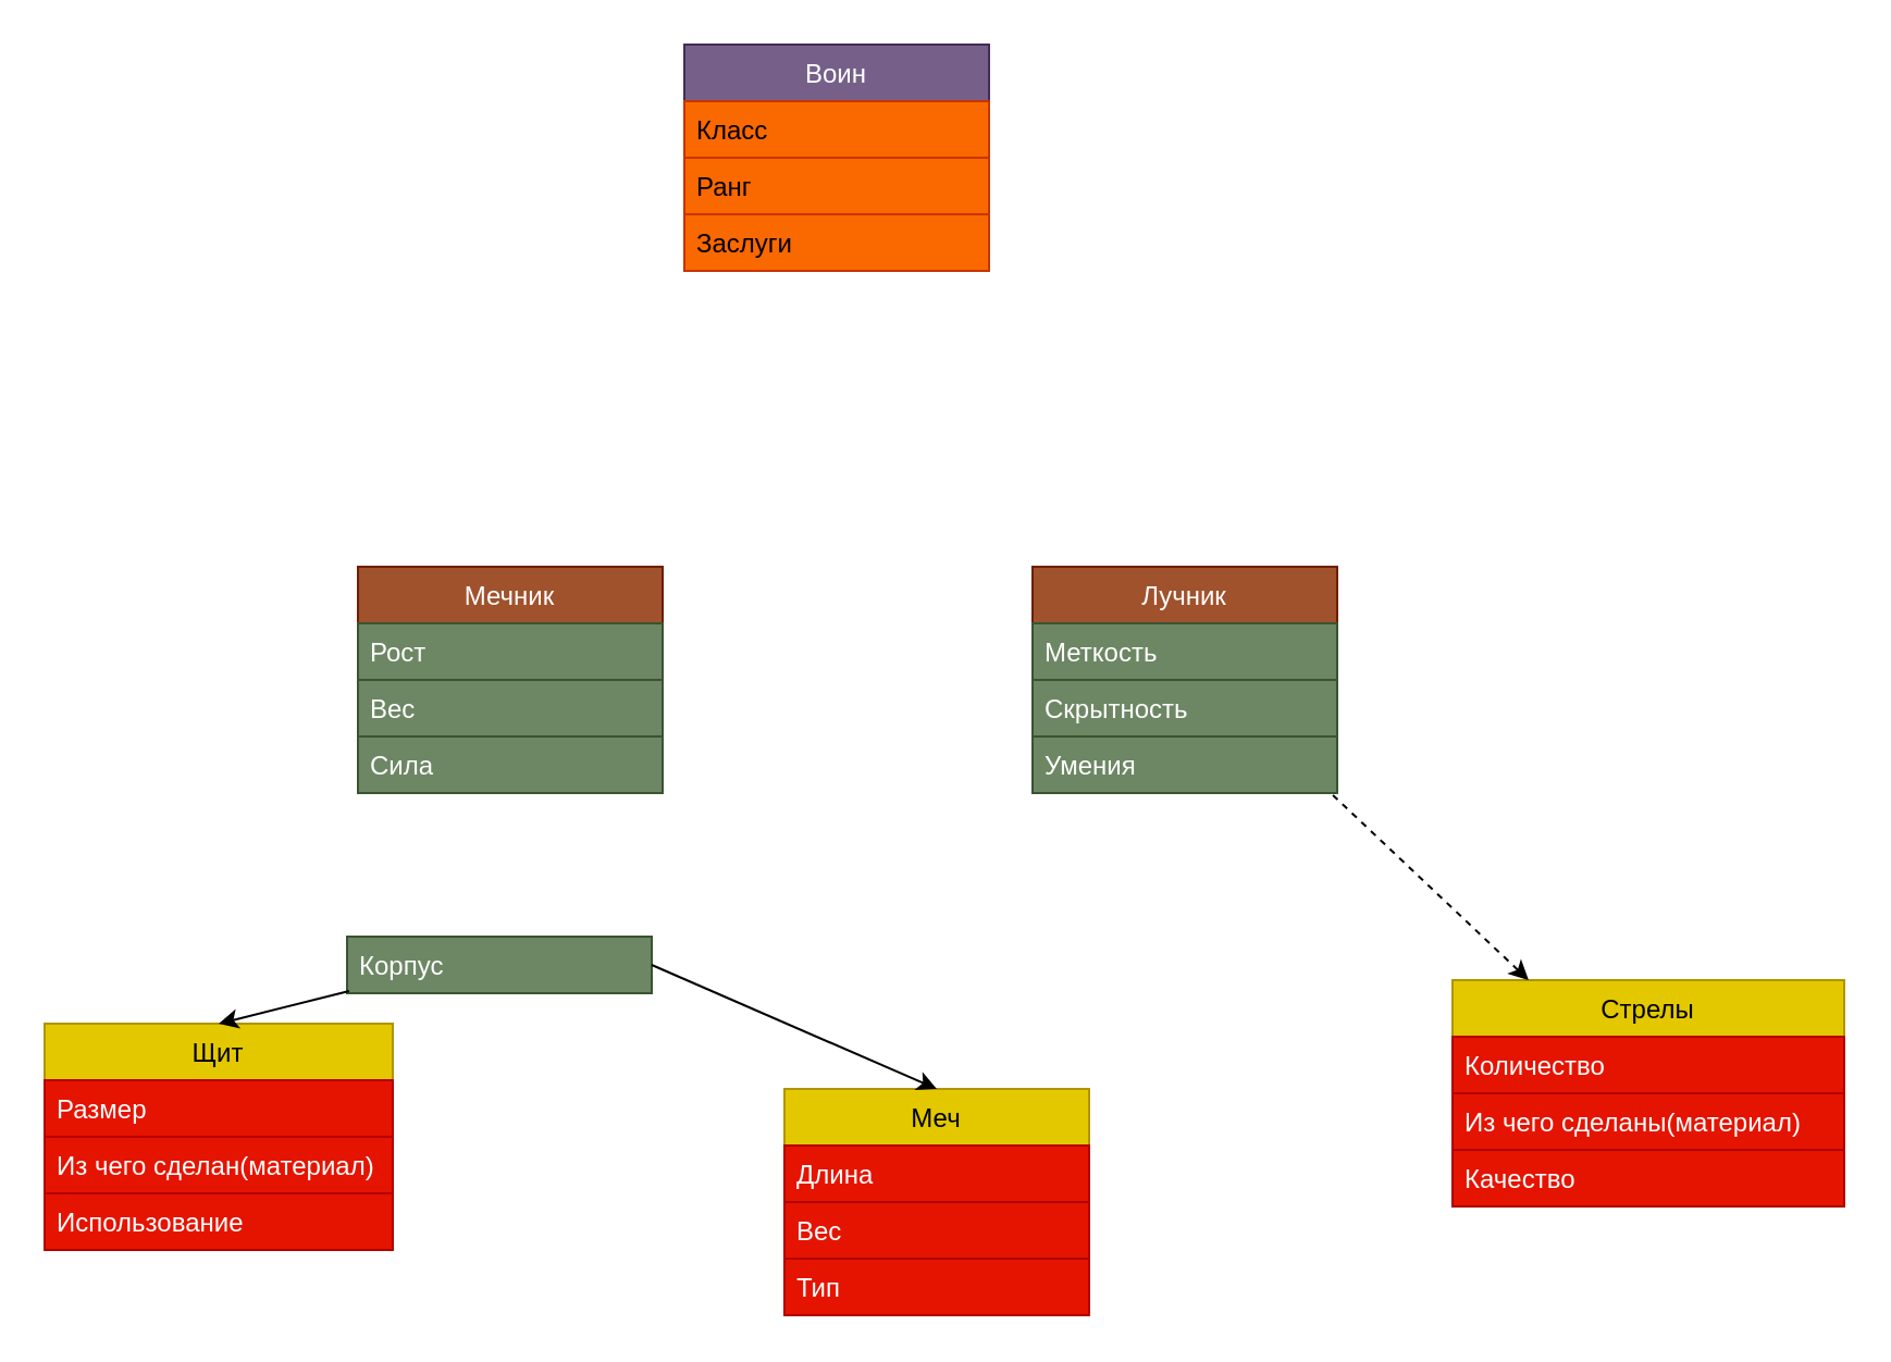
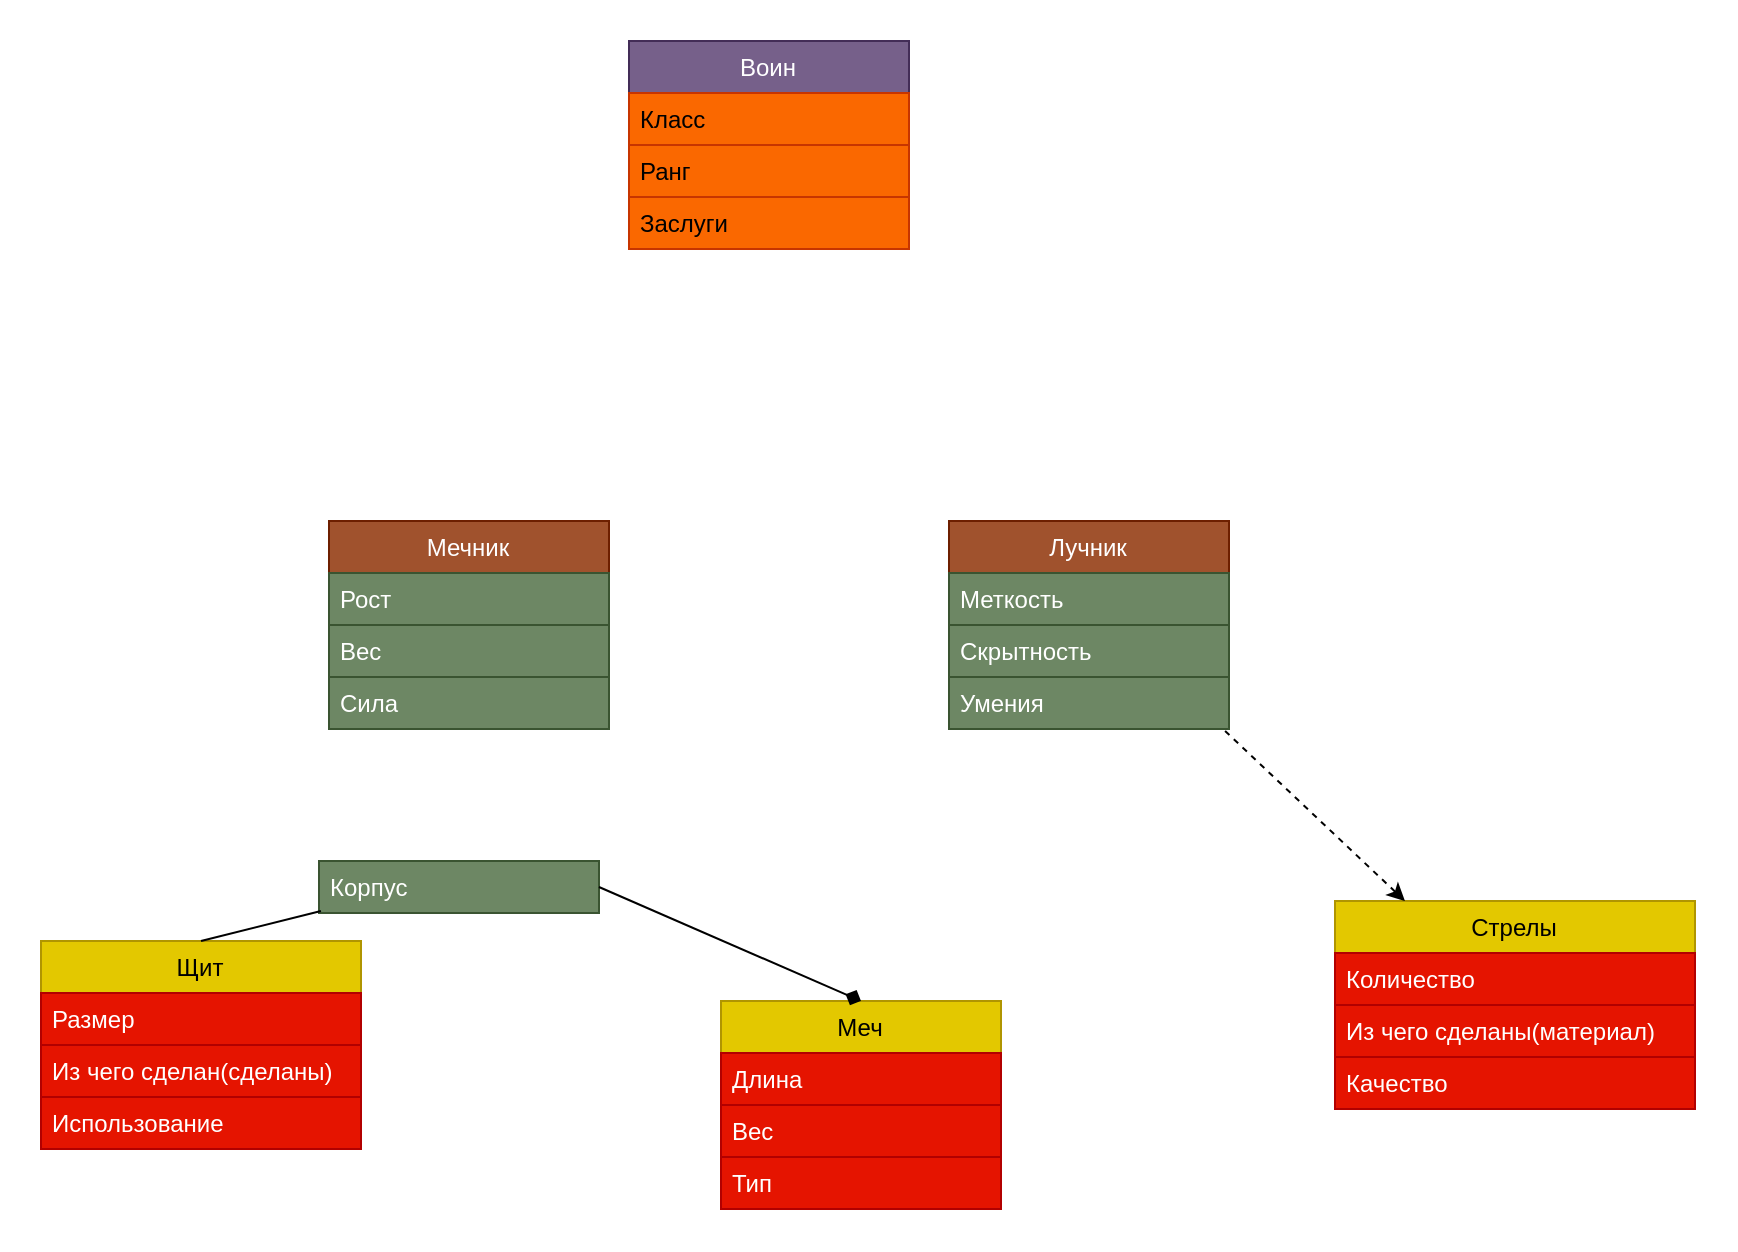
  <mxCell id="0" />
  <mxCell id="1" parent="0" />
  <mxCell id="2" value="Щит" style="swimlane;fontStyle=0;childLayout=stackLayout;horizontal=1;startSize=26;horizontalStack=0;resizeParent=1;resizeParentMax=0;resizeLast=0;collapsible=1;marginBottom=0;fillColor=#e3c800;strokeColor=#B09500;fontColor=#000000;" vertex="1" parent="1"><mxGeometry y="470" width="160" height="104" as="geometry" x="20" /></mxCell>
  <mxCell id="3" value="Размер" style="text;strokeColor=#B20000;fillColor=#e51400;align=left;verticalAlign=top;spacingLeft=4;spacingRight=4;overflow=hidden;rotatable=0;points=[[0,0.5],[1,0.5]];portConstraint=eastwest;fontColor=#ffffff;" vertex="1" parent="2"><mxGeometry y="26" width="160" height="26" as="geometry" /></mxCell>
- <mxCell id="4" value="Из чего сделан(материал)" style="text;strokeColor=#B20000;fillColor=#e51400;align=left;verticalAlign=top;spacingLeft=4;spacingRight=4;overflow=hidden;rotatable=0;points=[[0,0.5],[1,0.5]];portConstraint=eastwest;fontColor=#ffffff;" vertex="1" parent="2"><mxGeometry y="52" width="160" height="26" as="geometry" /></mxCell>
+ <mxCell id="4" value="Из чего сделан(сделаны)" style="text;strokeColor=#B20000;fillColor=#e51400;align=left;verticalAlign=top;spacingLeft=4;spacingRight=4;overflow=hidden;rotatable=0;points=[[0,0.5],[1,0.5]];portConstraint=eastwest;fontColor=#ffffff;" vertex="1" parent="2"><mxGeometry y="52" width="160" height="26" as="geometry" /></mxCell>
  <mxCell id="5" value="Использование" style="text;strokeColor=#B20000;fillColor=#e51400;align=left;verticalAlign=top;spacingLeft=4;spacingRight=4;overflow=hidden;rotatable=0;points=[[0,0.5],[1,0.5]];portConstraint=eastwest;fontColor=#ffffff;" vertex="1" parent="2"><mxGeometry y="78" width="160" height="26" as="geometry" /></mxCell>
  <mxCell id="6" value="Мечник" style="swimlane;fontStyle=0;childLayout=stackLayout;horizontal=1;startSize=26;horizontalStack=0;resizeParent=1;resizeParentMax=0;resizeLast=0;collapsible=1;marginBottom=0;fillColor=#a0522d;strokeColor=#6D1F00;fontColor=#ffffff;" vertex="1" parent="1"><mxGeometry x="164" y="260" width="140" height="104" as="geometry" /></mxCell>
  <mxCell id="7" value="Рост" style="text;strokeColor=#3A5431;fillColor=#6d8764;align=left;verticalAlign=top;spacingLeft=4;spacingRight=4;overflow=hidden;rotatable=0;points=[[0,0.5],[1,0.5]];portConstraint=eastwest;fontColor=#ffffff;" vertex="1" parent="6"><mxGeometry y="26" width="140" height="26" as="geometry" /></mxCell>
  <mxCell id="8" value="Вес" style="text;strokeColor=#3A5431;fillColor=#6d8764;align=left;verticalAlign=top;spacingLeft=4;spacingRight=4;overflow=hidden;rotatable=0;points=[[0,0.5],[1,0.5]];portConstraint=eastwest;fontColor=#ffffff;" vertex="1" parent="6"><mxGeometry y="52" width="140" height="26" as="geometry" /></mxCell>
  <mxCell id="9" value="Сила" style="text;strokeColor=#3A5431;fillColor=#6d8764;align=left;verticalAlign=top;spacingLeft=4;spacingRight=4;overflow=hidden;rotatable=0;points=[[0,0.5],[1,0.5]];portConstraint=eastwest;fontColor=#ffffff;" vertex="1" parent="6"><mxGeometry y="78" width="140" height="26" as="geometry" /></mxCell>
  <mxCell id="10" value="Корпус" style="text;strokeColor=#3A5431;fillColor=#6d8764;align=left;verticalAlign=top;spacingLeft=4;spacingRight=4;overflow=hidden;rotatable=0;points=[[0,0.5],[1,0.5]];portConstraint=eastwest;fontColor=#ffffff;" vertex="1" parent="1"><mxGeometry x="159" y="430" width="140" height="26" as="geometry" /></mxCell>
  <mxCell id="11" value="Лучник" style="swimlane;fontStyle=0;childLayout=stackLayout;horizontal=1;startSize=26;horizontalStack=0;resizeParent=1;resizeParentMax=0;resizeLast=0;collapsible=1;marginBottom=0;fillColor=#a0522d;strokeColor=#6D1F00;fontColor=#ffffff;" vertex="1" parent="1"><mxGeometry x="474" y="260" width="140" height="104" as="geometry" /></mxCell>
  <mxCell id="12" value="Меткость" style="text;strokeColor=#3A5431;fillColor=#6d8764;align=left;verticalAlign=top;spacingLeft=4;spacingRight=4;overflow=hidden;rotatable=0;points=[[0,0.5],[1,0.5]];portConstraint=eastwest;fontColor=#ffffff;" vertex="1" parent="11"><mxGeometry y="26" width="140" height="26" as="geometry" /></mxCell>
  <mxCell id="13" value="Скрытность" style="text;strokeColor=#3A5431;fillColor=#6d8764;align=left;verticalAlign=top;spacingLeft=4;spacingRight=4;overflow=hidden;rotatable=0;points=[[0,0.5],[1,0.5]];portConstraint=eastwest;fontColor=#ffffff;" vertex="1" parent="11"><mxGeometry y="52" width="140" height="26" as="geometry" /></mxCell>
  <mxCell id="14" value="Умения" style="text;strokeColor=#3A5431;fillColor=#6d8764;align=left;verticalAlign=top;spacingLeft=4;spacingRight=4;overflow=hidden;rotatable=0;points=[[0,0.5],[1,0.5]];portConstraint=eastwest;fontColor=#ffffff;" vertex="1" parent="11"><mxGeometry y="78" width="140" height="26" as="geometry" /></mxCell>
- <mxCell id="15" value="" style="endArrow=classic;html=1;exitX=0.007;exitY=0.962;exitDx=0;exitDy=0;exitPerimeter=0;entryX=0.5;entryY=0;entryDx=0;entryDy=0;" edge="1" parent="1" source="10" target="2"><mxGeometry width="50" height="50" relative="1" as="geometry"><mxPoint x="354" y="410" as="sourcePoint" /><mxPoint x="94" y="470" as="targetPoint" /></mxGeometry></mxCell>
+ <mxCell id="15" value="" style="endArrow=none;html=1;exitX=0.007;exitY=0.962;exitDx=0;exitDy=0;exitPerimeter=0;entryX=0.5;entryY=0;entryDx=0;entryDy=0;" edge="1" parent="1" source="10" target="2"><mxGeometry width="50" height="50" relative="1" as="geometry"><mxPoint x="354" y="410" as="sourcePoint" /><mxPoint x="94" y="470" as="targetPoint" /></mxGeometry></mxCell>
  <mxCell id="16" value="Воин" style="swimlane;fontStyle=0;childLayout=stackLayout;horizontal=1;startSize=26;horizontalStack=0;resizeParent=1;resizeParentMax=0;resizeLast=0;collapsible=1;marginBottom=0;fillColor=#76608a;strokeColor=#432D57;fontColor=#ffffff;" vertex="1" parent="1"><mxGeometry x="314" y="20" width="140" height="104" as="geometry" /></mxCell>
  <mxCell id="17" value="Класс" style="text;strokeColor=#C73500;fillColor=#fa6800;align=left;verticalAlign=top;spacingLeft=4;spacingRight=4;overflow=hidden;rotatable=0;points=[[0,0.5],[1,0.5]];portConstraint=eastwest;fontColor=#000000;" vertex="1" parent="16"><mxGeometry y="26" width="140" height="26" as="geometry" /></mxCell>
  <mxCell id="18" value="Ранг" style="text;strokeColor=#C73500;fillColor=#fa6800;align=left;verticalAlign=top;spacingLeft=4;spacingRight=4;overflow=hidden;rotatable=0;points=[[0,0.5],[1,0.5]];portConstraint=eastwest;fontColor=#000000;" vertex="1" parent="16"><mxGeometry y="52" width="140" height="26" as="geometry" /></mxCell>
  <mxCell id="19" value="Заслуги" style="text;strokeColor=#C73500;fillColor=#fa6800;align=left;verticalAlign=top;spacingLeft=4;spacingRight=4;overflow=hidden;rotatable=0;points=[[0,0.5],[1,0.5]];portConstraint=eastwest;fontColor=#000000;" vertex="1" parent="16"><mxGeometry y="78" width="140" height="26" as="geometry" /></mxCell>
  <mxCell id="20" value="Стрелы" style="swimlane;fontStyle=0;childLayout=stackLayout;horizontal=1;startSize=26;horizontalStack=0;resizeParent=1;resizeParentMax=0;resizeLast=0;collapsible=1;marginBottom=0;fillColor=#e3c800;strokeColor=#B09500;fontColor=#000000;" vertex="1" parent="1"><mxGeometry x="667" y="450" width="180" height="104" as="geometry" /></mxCell>
  <mxCell id="21" value="Количество" style="text;strokeColor=#B20000;fillColor=#e51400;align=left;verticalAlign=top;spacingLeft=4;spacingRight=4;overflow=hidden;rotatable=0;points=[[0,0.5],[1,0.5]];portConstraint=eastwest;fontColor=#ffffff;" vertex="1" parent="20"><mxGeometry y="26" width="180" height="26" as="geometry" /></mxCell>
  <mxCell id="22" value="Из чего сделаны(материал)" style="text;strokeColor=#B20000;fillColor=#e51400;align=left;verticalAlign=top;spacingLeft=4;spacingRight=4;overflow=hidden;rotatable=0;points=[[0,0.5],[1,0.5]];portConstraint=eastwest;fontColor=#ffffff;" vertex="1" parent="20"><mxGeometry y="52" width="180" height="26" as="geometry" /></mxCell>
  <mxCell id="23" value="Качество" style="text;strokeColor=#B20000;fillColor=#e51400;align=left;verticalAlign=top;spacingLeft=4;spacingRight=4;overflow=hidden;rotatable=0;points=[[0,0.5],[1,0.5]];portConstraint=eastwest;fontColor=#ffffff;" vertex="1" parent="20"><mxGeometry y="78" width="180" height="26" as="geometry" /></mxCell>
  <mxCell id="24" value="" style="endArrow=classic;html=1;exitX=0.986;exitY=1.038;exitDx=0;exitDy=0;exitPerimeter=0;dashed=1;" edge="1" parent="1" source="14" target="20"><mxGeometry width="50" height="50" relative="1" as="geometry"><mxPoint x="354" y="360" as="sourcePoint" /><mxPoint x="404" y="310" as="targetPoint" /></mxGeometry></mxCell>
  <mxCell id="25" value="Меч" style="swimlane;fontStyle=0;childLayout=stackLayout;horizontal=1;startSize=26;horizontalStack=0;resizeParent=1;resizeParentMax=0;resizeLast=0;collapsible=1;marginBottom=0;fillColor=#e3c800;strokeColor=#B09500;fontColor=#000000;" vertex="1" parent="1"><mxGeometry x="360" y="500" width="140" height="104" as="geometry" /></mxCell>
  <mxCell id="26" value="Длина" style="text;strokeColor=#B20000;fillColor=#e51400;align=left;verticalAlign=top;spacingLeft=4;spacingRight=4;overflow=hidden;rotatable=0;points=[[0,0.5],[1,0.5]];portConstraint=eastwest;fontColor=#ffffff;" vertex="1" parent="25"><mxGeometry y="26" width="140" height="26" as="geometry" /></mxCell>
  <mxCell id="27" value="Вес" style="text;strokeColor=#B20000;fillColor=#e51400;align=left;verticalAlign=top;spacingLeft=4;spacingRight=4;overflow=hidden;rotatable=0;points=[[0,0.5],[1,0.5]];portConstraint=eastwest;fontColor=#ffffff;" vertex="1" parent="25"><mxGeometry y="52" width="140" height="26" as="geometry" /></mxCell>
  <mxCell id="28" value="Тип" style="text;strokeColor=#B20000;fillColor=#e51400;align=left;verticalAlign=top;spacingLeft=4;spacingRight=4;overflow=hidden;rotatable=0;points=[[0,0.5],[1,0.5]];portConstraint=eastwest;fontColor=#ffffff;" vertex="1" parent="25"><mxGeometry y="78" width="140" height="26" as="geometry" /></mxCell>
- <mxCell id="29" value="" style="endArrow=classic;html=1;exitX=1;exitY=0.5;exitDx=0;exitDy=0;entryX=0.5;entryY=0;entryDx=0;entryDy=0;" edge="1" parent="1" source="10" target="25"><mxGeometry width="50" height="50" relative="1" as="geometry"><mxPoint x="410" y="580" as="sourcePoint" /><mxPoint x="460" y="530" as="targetPoint" /></mxGeometry></mxCell>
+ <mxCell id="29" value="" style="endArrow=diamond;html=1;exitX=1;exitY=0.5;exitDx=0;exitDy=0;entryX=0.5;entryY=0;entryDx=0;entryDy=0;" edge="1" parent="1" source="10" target="25"><mxGeometry width="50" height="50" relative="1" as="geometry"><mxPoint x="410" y="580" as="sourcePoint" /><mxPoint x="460" y="530" as="targetPoint" /></mxGeometry></mxCell>
